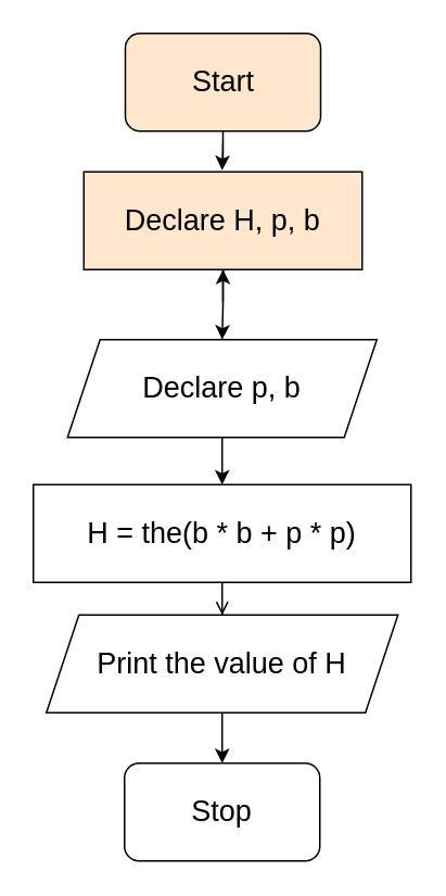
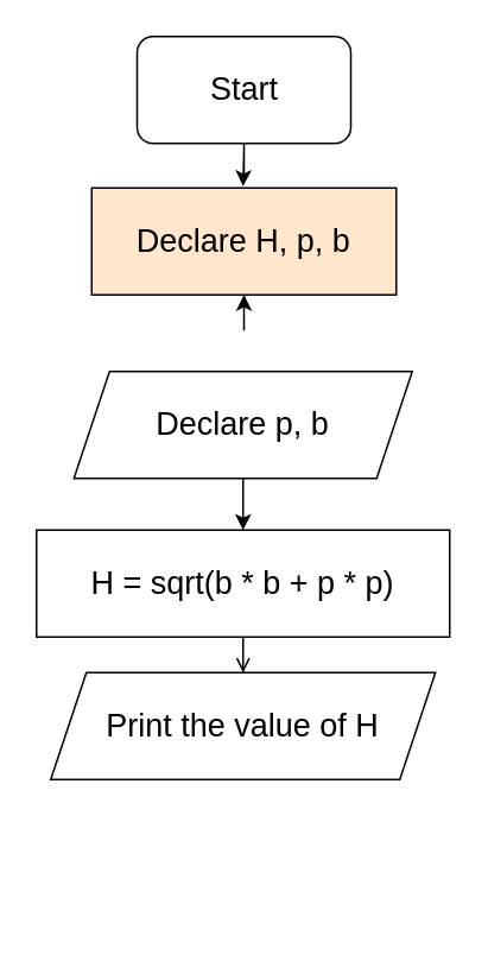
  <mxCell id="0" />
  <mxCell id="1" parent="0" />
  <mxCell id="2" value="" style="edgeStyle=orthogonalEdgeStyle;rounded=0;orthogonalLoop=1;jettySize=auto;html=1;fontSize=18;" edge="1" parent="1" target="4"><mxGeometry relative="1" as="geometry"><mxPoint x="136" y="146" as="sourcePoint" /></mxGeometry></mxCell>
- <mxCell id="3" value="" style="edgeStyle=orthogonalEdgeStyle;rounded=0;orthogonalLoop=1;jettySize=auto;html=1;fontSize=18;" edge="1" parent="1" source="4" target="6"><mxGeometry relative="1" as="geometry" /></mxCell>
  <mxCell id="4" value="Declare H, p, b" style="rounded=0;whiteSpace=wrap;html=1;fontSize=18;fillColor=#ffe6cc;" vertex="1" parent="1"><mxGeometry x="51" y="105" width="171" height="60" as="geometry" /></mxCell>
  <mxCell id="5" value="" style="edgeStyle=orthogonalEdgeStyle;rounded=0;orthogonalLoop=1;jettySize=auto;html=1;fontSize=18;" edge="1" parent="1" source="6" target="8"><mxGeometry relative="1" as="geometry" /></mxCell>
  <mxCell id="6" value="Declare p, b" style="shape=parallelogram;perimeter=parallelogramPerimeter;whiteSpace=wrap;html=1;fixedSize=1;fontSize=18;" vertex="1" parent="1"><mxGeometry x="41" y="208" width="190" height="60" as="geometry" /></mxCell>
  <mxCell id="7" value="" style="edgeStyle=orthogonalEdgeStyle;rounded=0;orthogonalLoop=1;jettySize=auto;html=1;fontSize=18;endArrow=open;" edge="1" parent="1" source="8" target="10"><mxGeometry relative="1" as="geometry" /></mxCell>
- <mxCell id="8" value="H = the(b * b + p * p)" style="rounded=0;whiteSpace=wrap;html=1;fontSize=18;" vertex="1" parent="1"><mxGeometry x="20" y="297" width="232" height="60" as="geometry" /></mxCell>
- <mxCell id="9" value="" style="edgeStyle=orthogonalEdgeStyle;rounded=0;orthogonalLoop=1;jettySize=auto;html=1;fontSize=18;" edge="1" parent="1" source="10" target="13"><mxGeometry relative="1" as="geometry" /></mxCell>
+ <mxCell id="8" value="H = sqrt(b * b + p * p)" style="rounded=0;whiteSpace=wrap;html=1;fontSize=18;" vertex="1" parent="1"><mxGeometry x="20" y="297" width="232" height="60" as="geometry" /></mxCell>
  <mxCell id="10" value="Print the value of H" style="shape=parallelogram;perimeter=parallelogramPerimeter;whiteSpace=wrap;html=1;fixedSize=1;fontSize=18;rounded=0;" vertex="1" parent="1"><mxGeometry x="28" y="377" width="216" height="60" as="geometry" /></mxCell>
  <mxCell id="11" value="" style="edgeStyle=orthogonalEdgeStyle;rounded=0;orthogonalLoop=1;jettySize=auto;html=1;fontSize=18;" edge="1" parent="1" source="12"><mxGeometry relative="1" as="geometry"><mxPoint x="136" y="104" as="targetPoint" /></mxGeometry></mxCell>
- <mxCell id="12" value="Start" style="rounded=1;whiteSpace=wrap;html=1;fontSize=18;fillColor=#ffe6cc;" vertex="1" parent="1"><mxGeometry x="76.5" y="20" width="120" height="60" as="geometry" /></mxCell>
- <mxCell id="13" value="Stop" style="rounded=1;whiteSpace=wrap;html=1;fontSize=18;" vertex="1" parent="1"><mxGeometry x="76" y="468" width="120" height="60" as="geometry" /></mxCell>
+ <mxCell id="12" value="Start" style="rounded=1;whiteSpace=wrap;html=1;fontSize=18;" vertex="1" parent="1"><mxGeometry x="76.5" y="20" width="120" height="60" as="geometry" /></mxCell>
